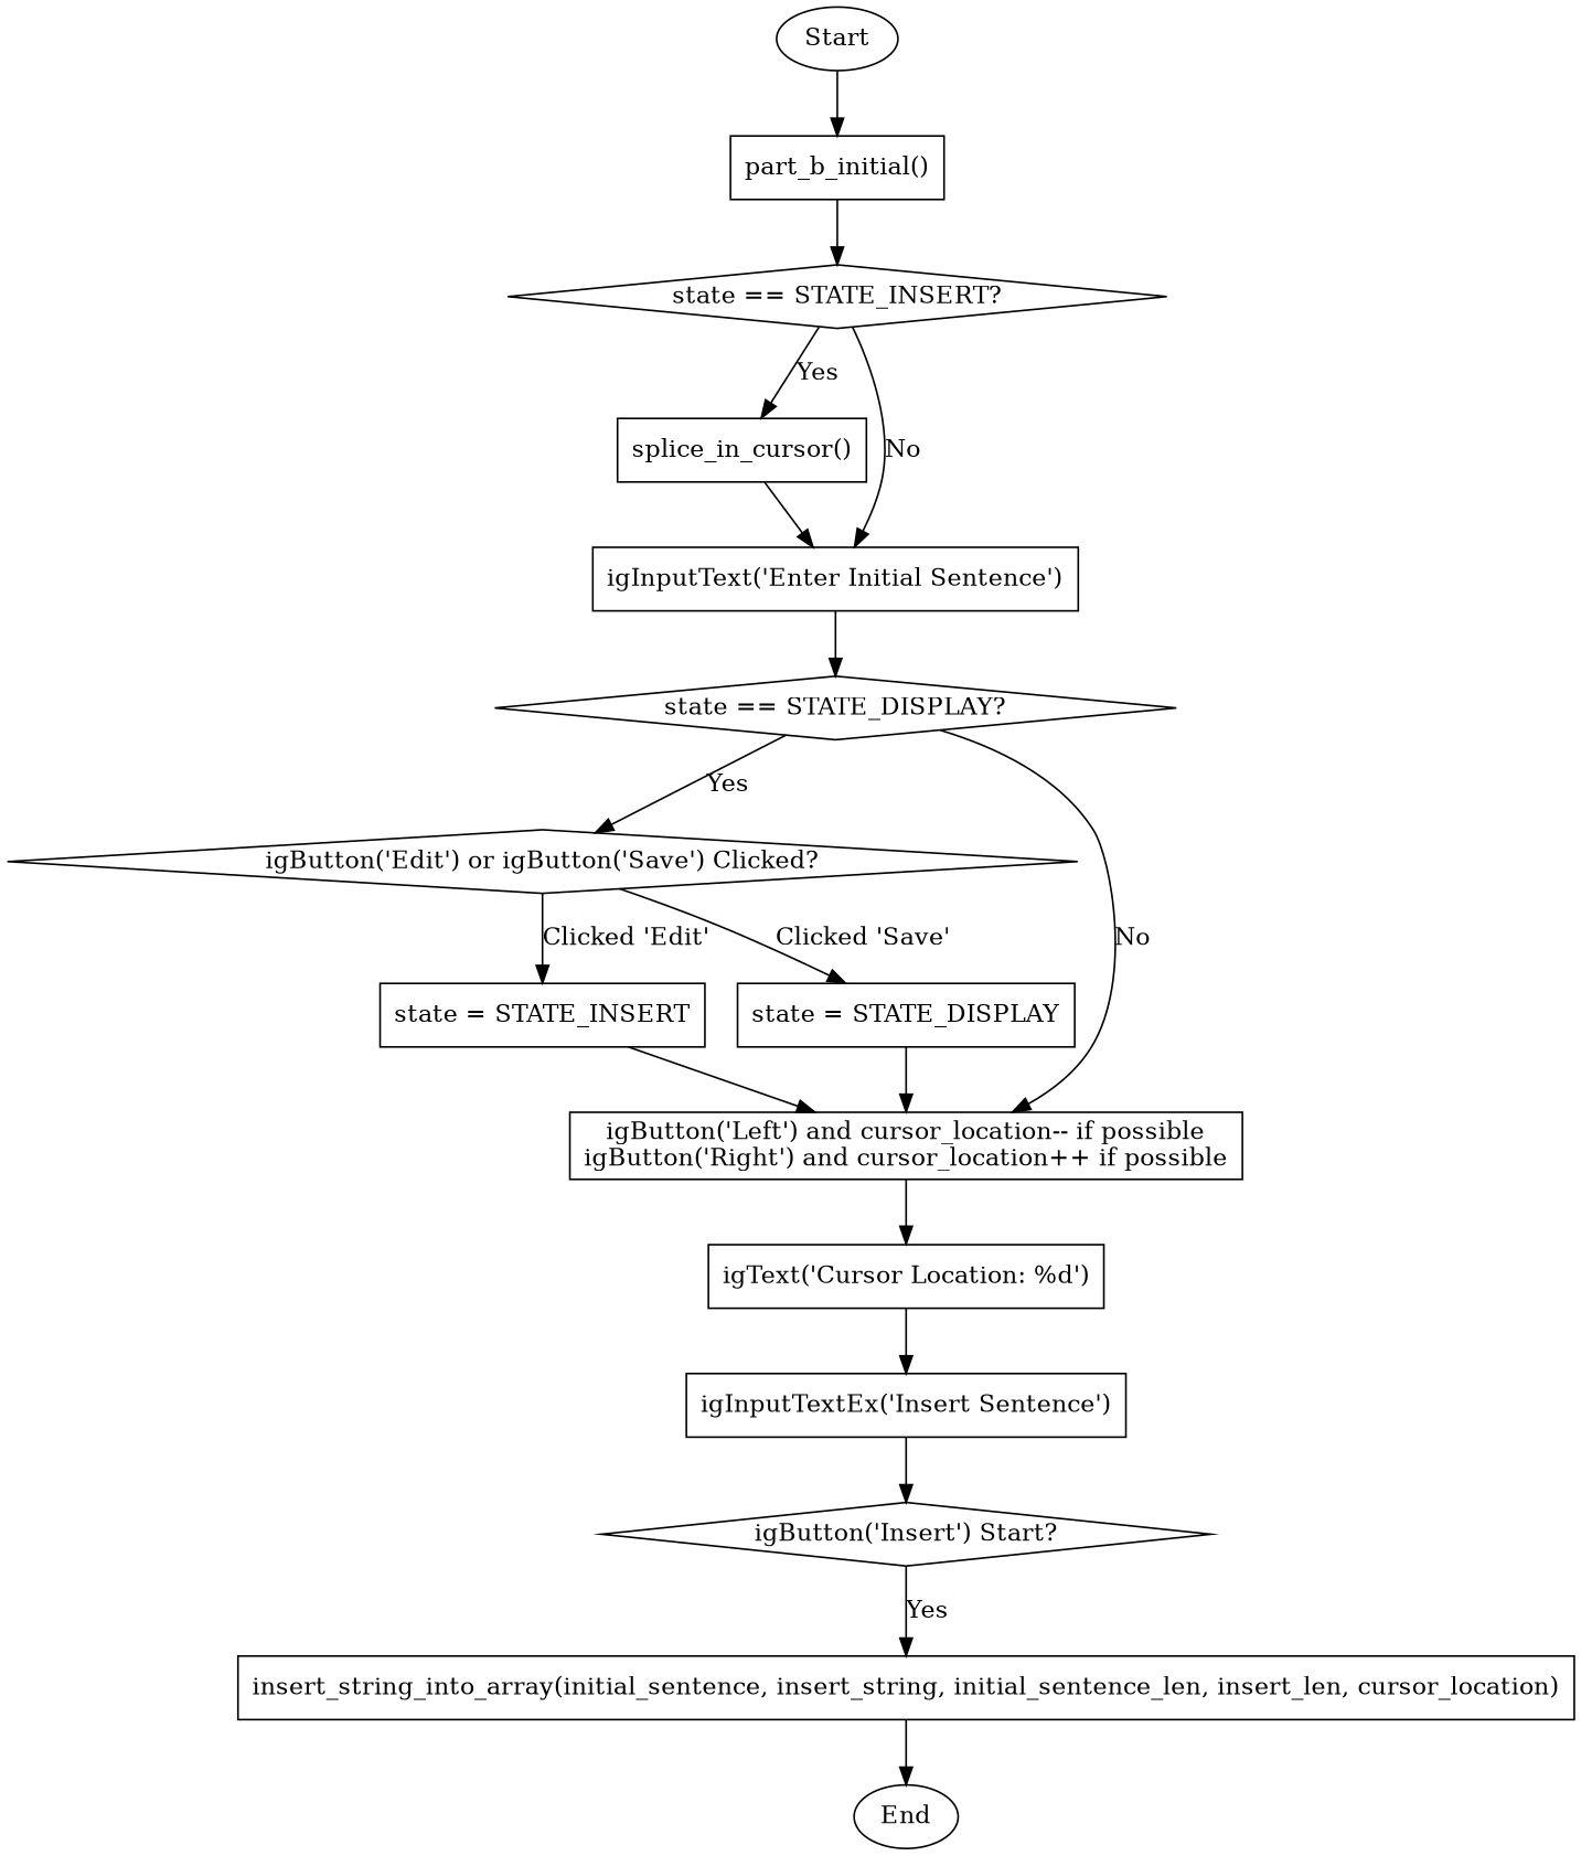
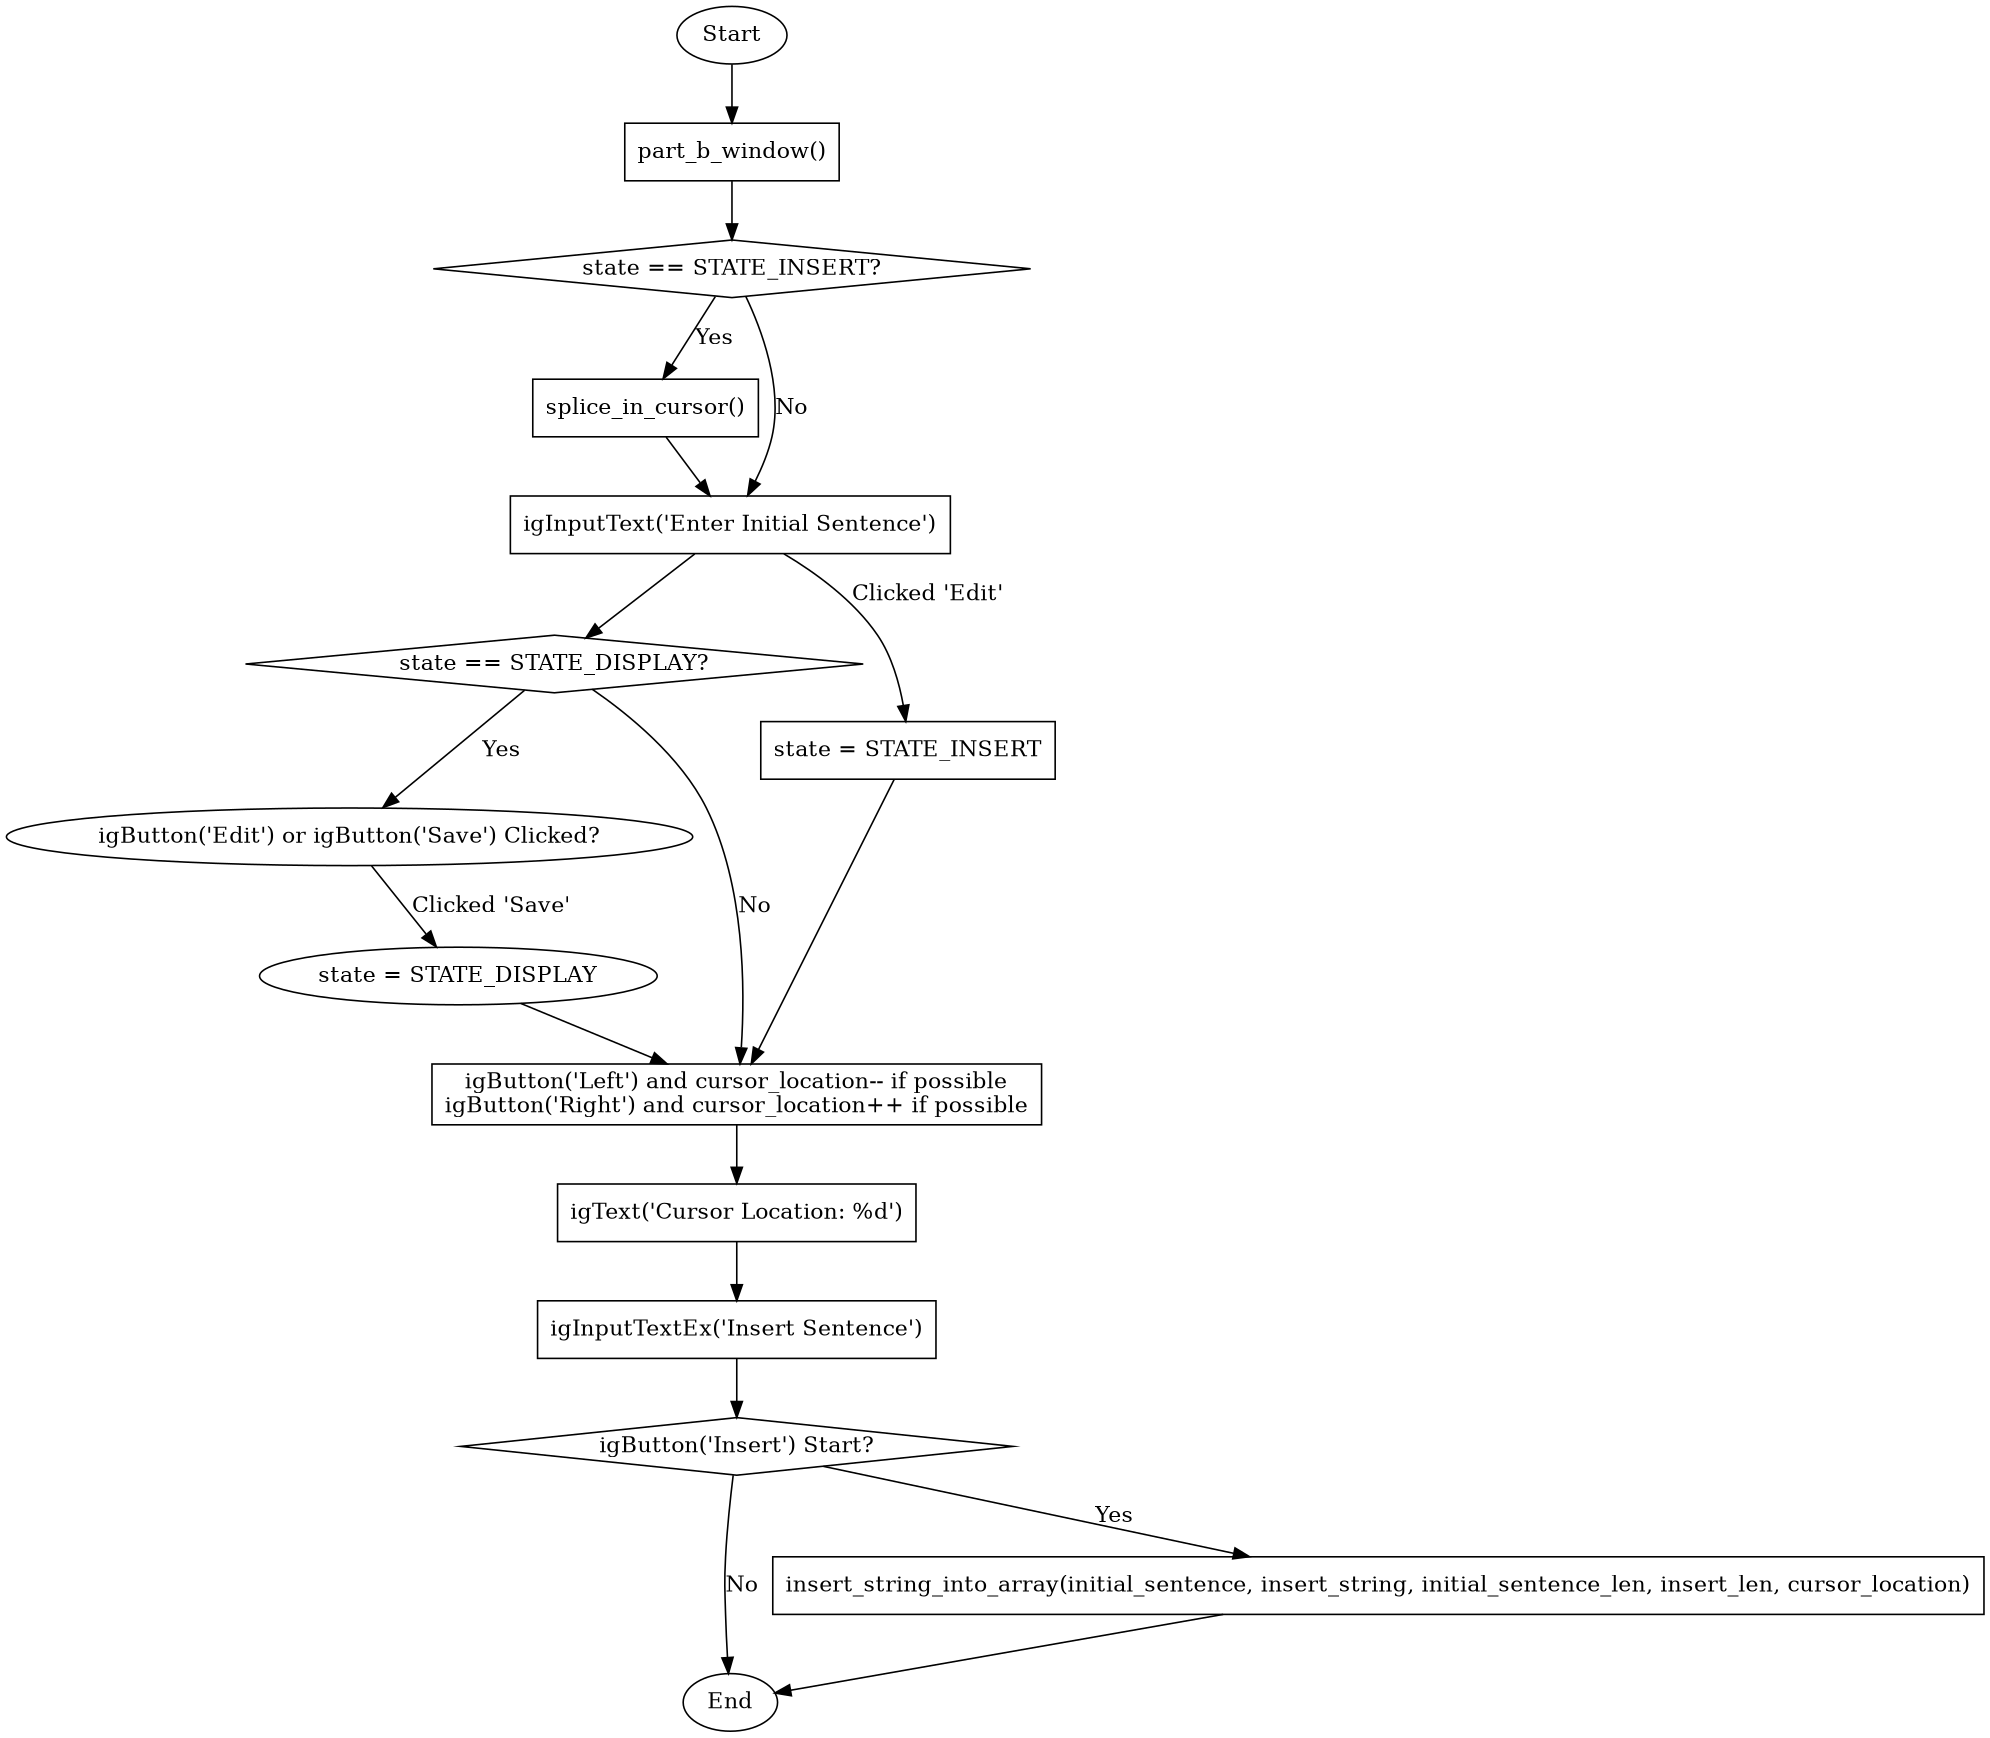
  digraph {
    node [shape=box]
    n1 [label=Start shape=ellipse]
-   n2 [label="part_b_initial()"]
+   n2 [label="part_b_window()"]
    n3 [label="state == STATE_INSERT?" shape=diamond]
    n4 [label=End shape=ellipse]
    n5 [label="splice_in_cursor()"]
    n6 [label="igInputText('Enter Initial Sentence')"]
    n7 [label="state == STATE_DISPLAY?" shape=diamond]
-   n8 [label="igButton('Edit') or igButton('Save') Clicked?" shape=diamond]
+   n8 [label="igButton('Edit') or igButton('Save') Clicked?" shape=ellipse]
    n9 [label="igButton('Left') and cursor_location-- if possible\nigButton('Right') and cursor_location++ if possible"]
    n10 [label="state = STATE_INSERT"]
-   n11 [label="state = STATE_DISPLAY"]
+   n11 [label="state = STATE_DISPLAY" shape=ellipse]
    n12 [label="igText('Cursor Location: %d')"]
    n13 [label="igButton('Insert') Start?" shape=diamond]
    n14 [label="insert_string_into_array(initial_sentence, insert_string, initial_sentence_len, insert_len, cursor_location)"]
    n15 [label="igInputTextEx('Insert Sentence')"]
    n1 -> n2
    n2 -> n3
    n3 -> n5 [label=Yes]
    n3 -> n6 [label=No]
    n5 -> n6
    n6 -> n7
    n7 -> n8 [label=Yes]
    n7 -> n9 [label=No]
-   n8 -> n10 [label="Clicked 'Edit'"]
+   n6 -> n10 [label="Clicked 'Edit'"]
    n8 -> n11 [label="Clicked 'Save'"]
    n9 -> n12
    n10 -> n9
    n11 -> n9
    n12 -> n15
+   n13 -> n4 [label=No]
    n13 -> n14 [label=Yes]
    n14 -> n4
    n15 -> n13
  }
